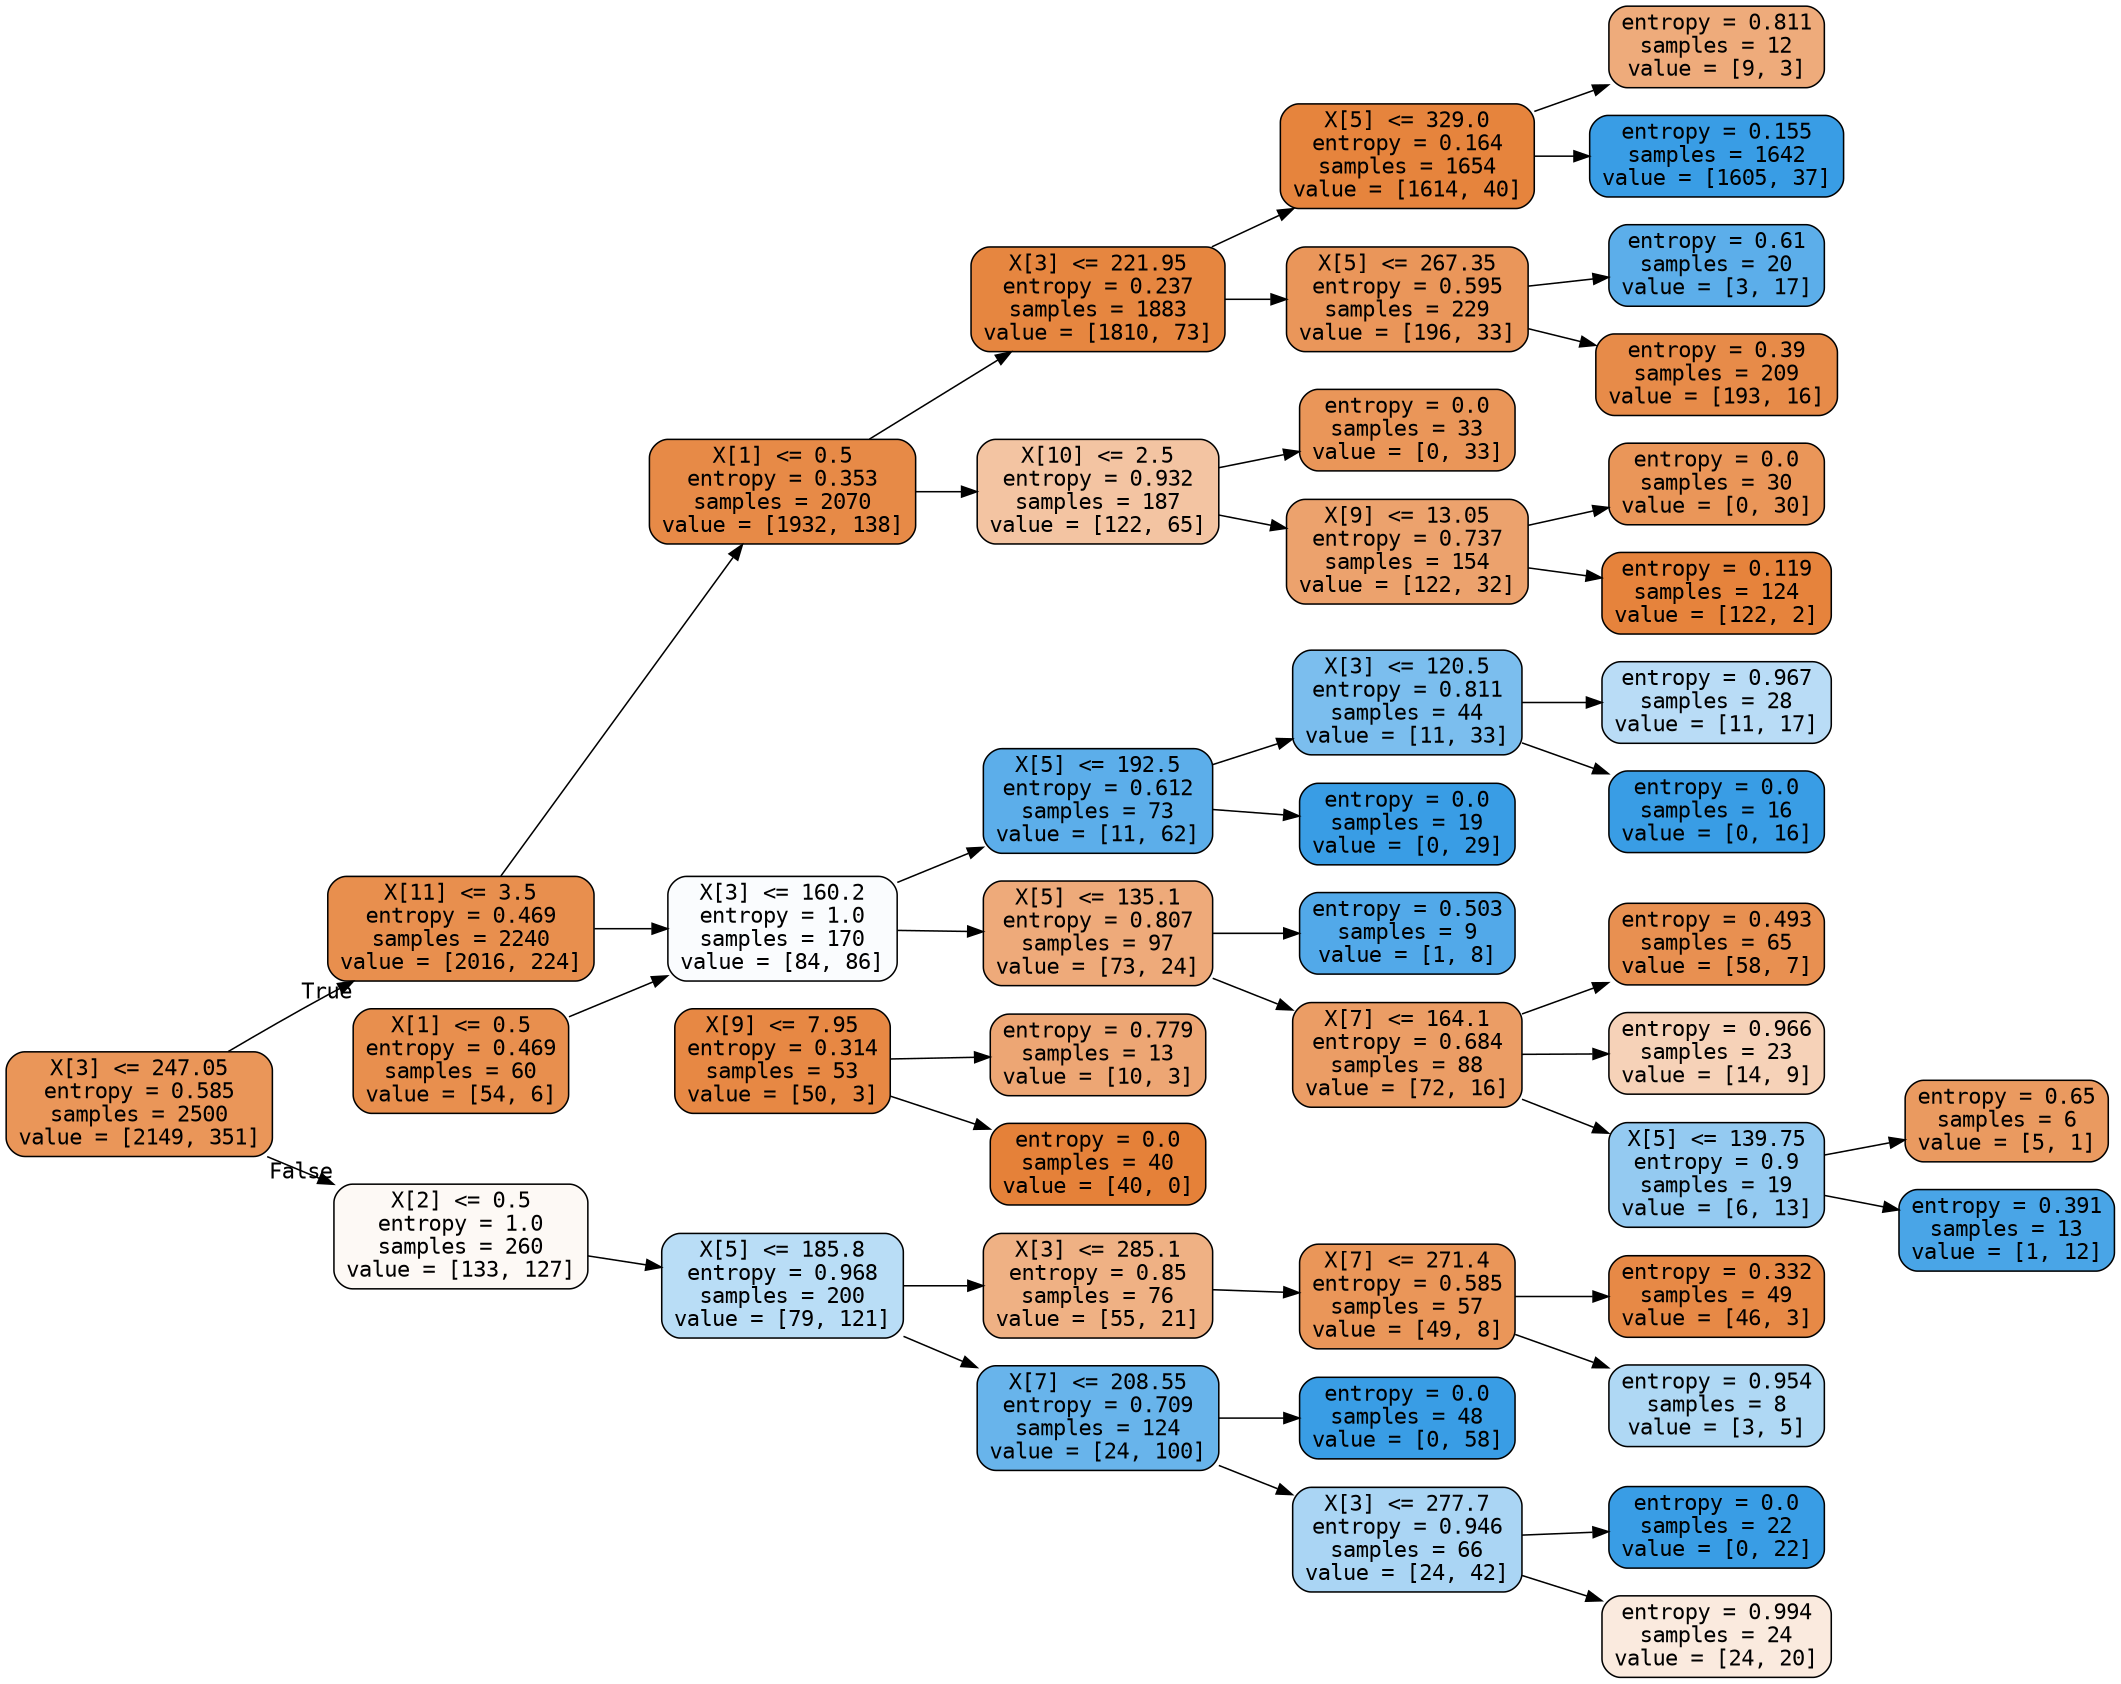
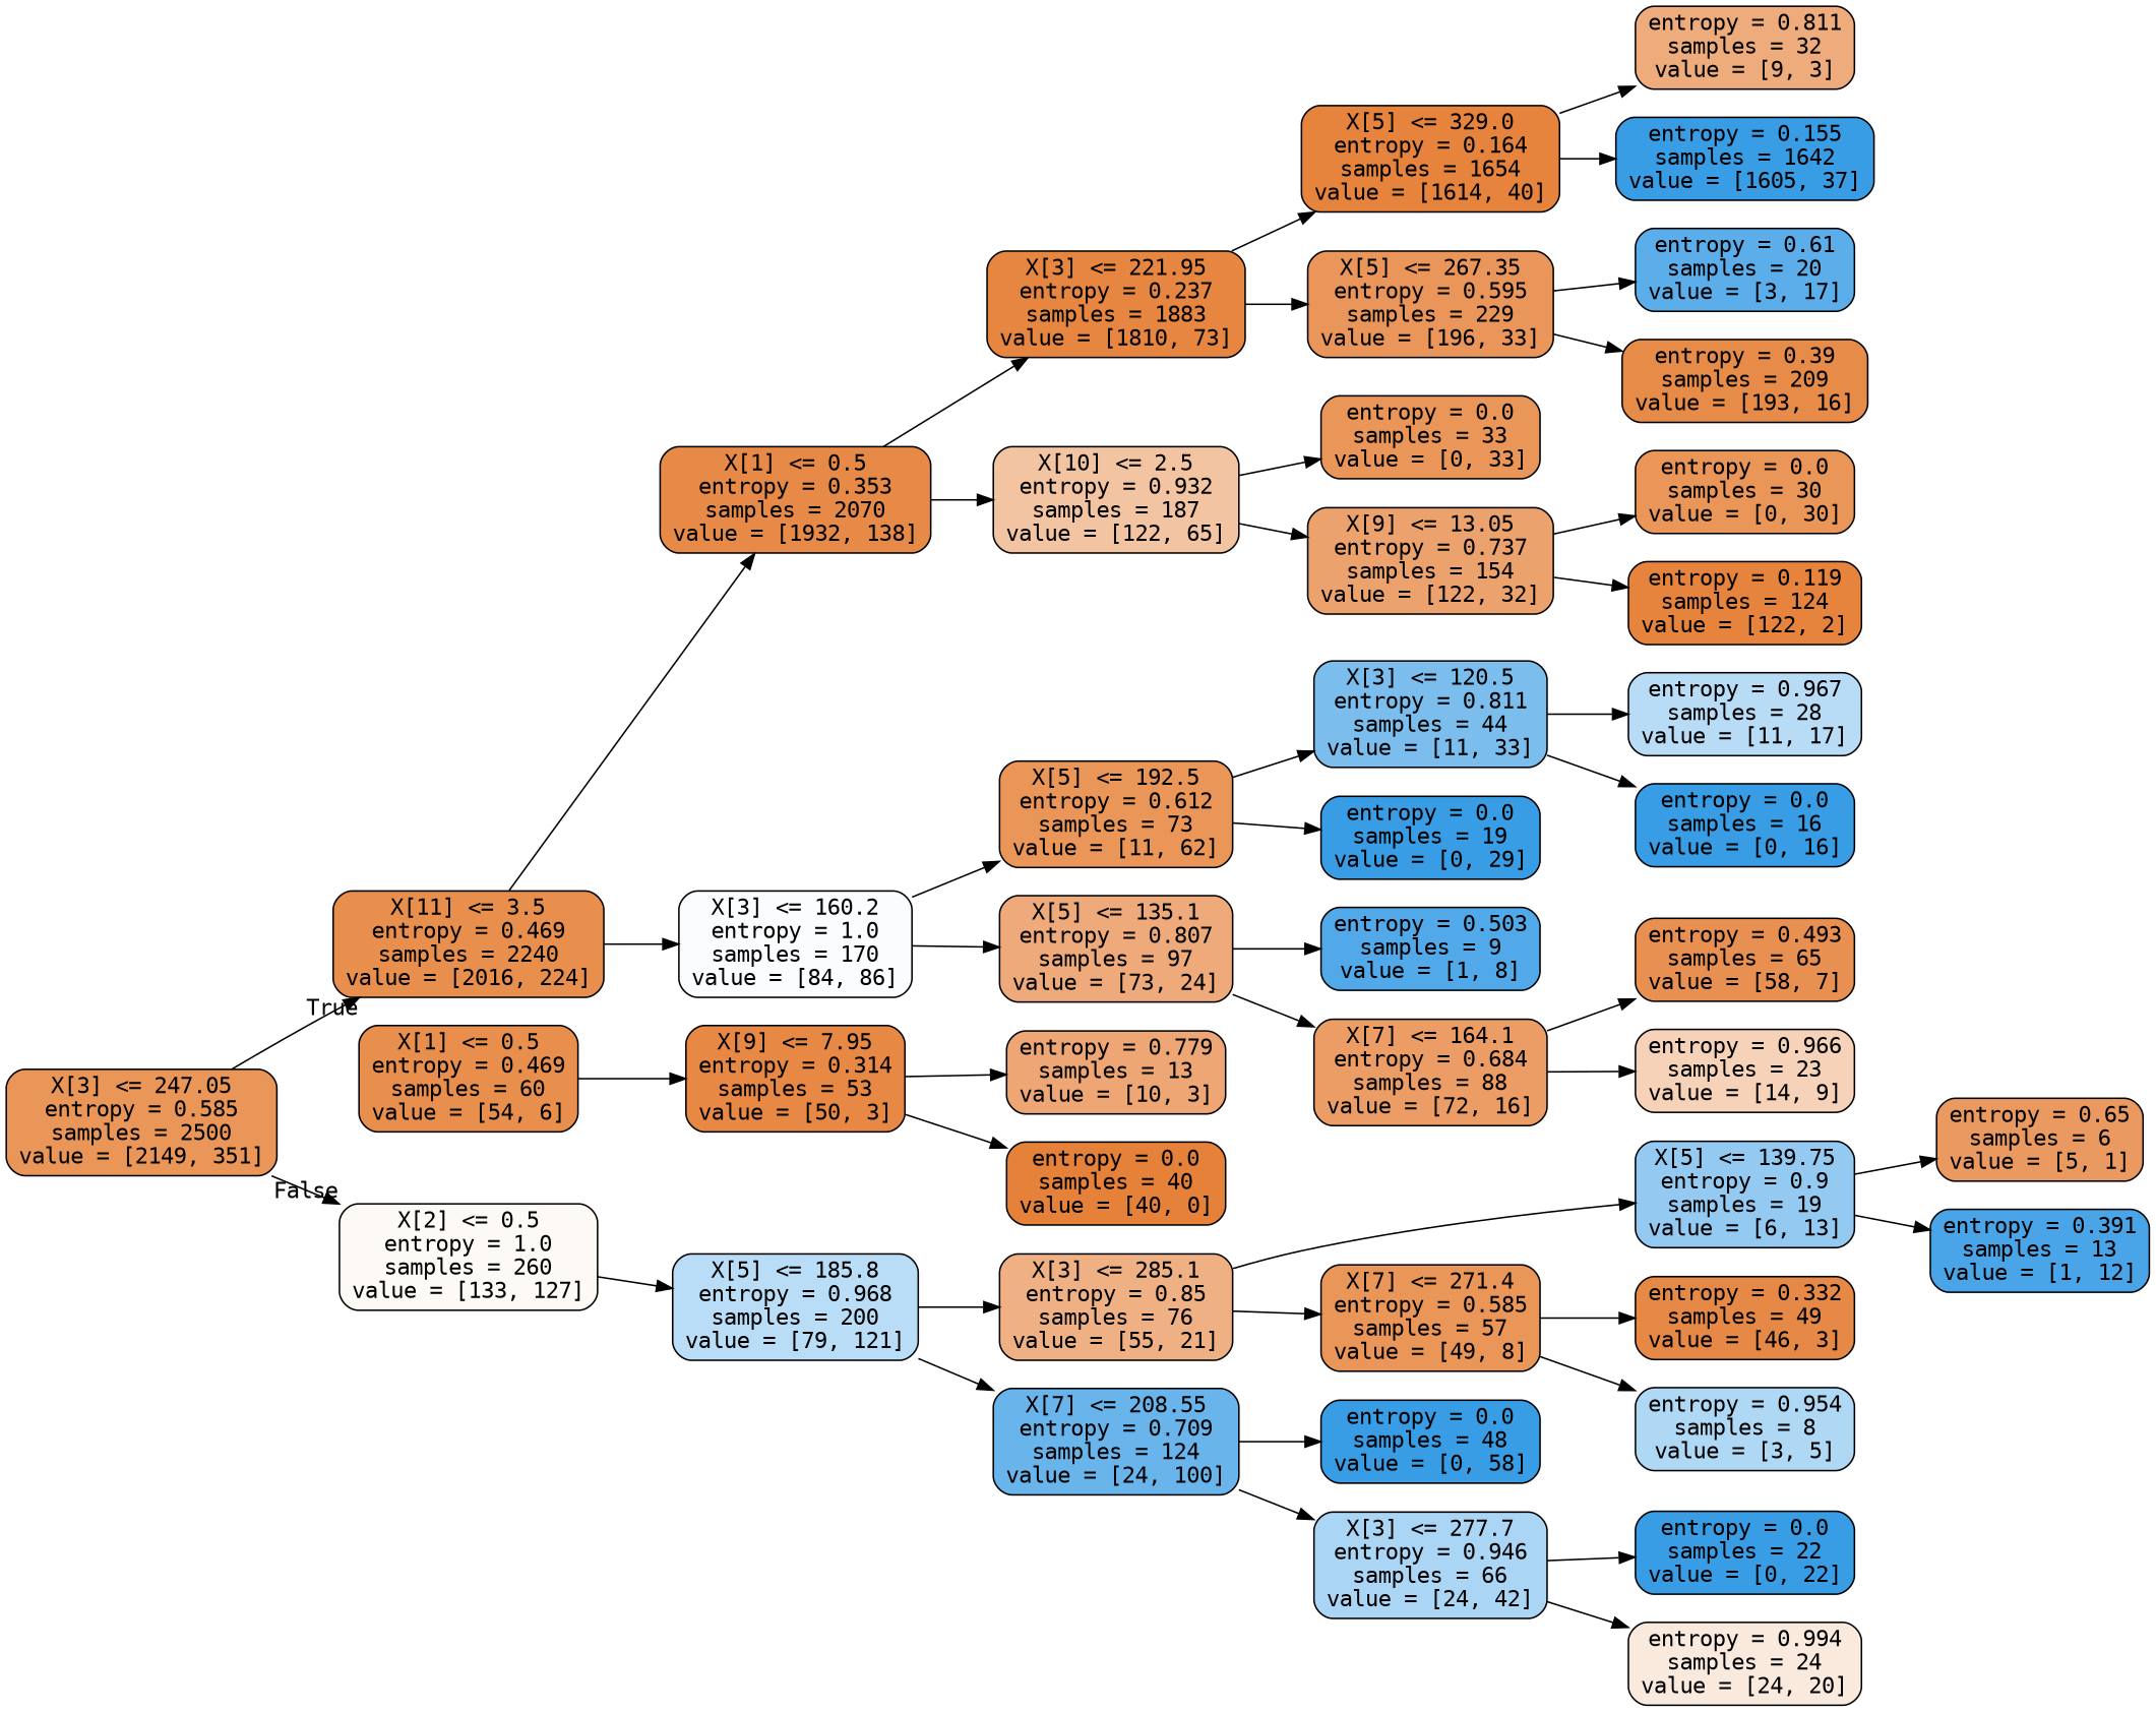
  digraph {
    fontname="DejaVu Sans Mono"
    rankdir=LR
    node [color=black fillcolor="#399de5ff" fontname="DejaVu Sans Mono" shape=box style="filled, rounded"]
    edge [fontname="DejaVu Sans Mono"]
    n1 [fillcolor="#e58139d5" label="X[3] <= 247.05\nentropy = 0.585\nsamples = 2500\nvalue = [2149, 351]"]
    n2 [fillcolor="#e58139e3" label="X[11] <= 3.5\nentropy = 0.469\nsamples = 2240\nvalue = [2016, 224]"]
    n3 [fillcolor="#e581390c" label="X[2] <= 0.5\nentropy = 1.0\nsamples = 260\nvalue = [133, 127]"]
    n4 [fillcolor="#e58139ed" label="X[1] <= 0.5\nentropy = 0.353\nsamples = 2070\nvalue = [1932, 138]"]
    n5 [fillcolor="#399de506" label="X[3] <= 160.2\nentropy = 1.0\nsamples = 170\nvalue = [84, 86]"]
    n6 [fillcolor="#399de559" label="X[5] <= 185.8\nentropy = 0.968\nsamples = 200\nvalue = [79, 121]"]
    n7 [fillcolor="#e58139f5" label="X[3] <= 221.95\nentropy = 0.237\nsamples = 1883\nvalue = [1810, 73]"]
    n8 [fillcolor="#e5813977" label="X[10] <= 2.5\nentropy = 0.932\nsamples = 187\nvalue = [122, 65]"]
-   n9 [fillcolor="#399de5d2" label="X[5] <= 192.5\nentropy = 0.612\nsamples = 73\nvalue = [11, 62]"]
+   n9 [fillcolor="#e58139d5" label="X[5] <= 192.5\nentropy = 0.612\nsamples = 73\nvalue = [11, 62]"]
    n10 [fillcolor="#e58139ab" label="X[5] <= 135.1\nentropy = 0.807\nsamples = 97\nvalue = [73, 24]"]
    n11 [fillcolor="#e58139f9" label="X[5] <= 329.0\nentropy = 0.164\nsamples = 1654\nvalue = [1614, 40]"]
    n12 [fillcolor="#e58139d4" label="X[5] <= 267.35\nentropy = 0.595\nsamples = 229\nvalue = [196, 33]"]
    n13 [fillcolor="#e58139d5" label="entropy = 0.0\nsamples = 33\nvalue = [0, 33]"]
    n14 [fillcolor="#e58139bc" label="X[9] <= 13.05\nentropy = 0.737\nsamples = 154\nvalue = [122, 32]"]
    n15 [label="entropy = 0.155\nsamples = 1642\nvalue = [1605, 37]"]
-   n16 [fillcolor="#e58139aa" label="entropy = 0.811\nsamples = 12\nvalue = [9, 3]"]
+   n16 [fillcolor="#e58139aa" label="entropy = 0.811\nsamples = 32\nvalue = [9, 3]"]
    n17 [fillcolor="#e58139ea" label="entropy = 0.39\nsamples = 209\nvalue = [193, 16]"]
    n18 [fillcolor="#399de5d2" label="entropy = 0.61\nsamples = 20\nvalue = [3, 17]"]
    n19 [fillcolor="#e58139fb" label="entropy = 0.119\nsamples = 124\nvalue = [122, 2]"]
    n20 [fillcolor="#e58139d5" label="entropy = 0.0\nsamples = 30\nvalue = [0, 30]"]
    n21 [label="entropy = 0.0\nsamples = 19\nvalue = [0, 29]"]
    n22 [fillcolor="#399de5aa" label="X[3] <= 120.5\nentropy = 0.811\nsamples = 44\nvalue = [11, 33]"]
    n23 [fillcolor="#399de5df" label="entropy = 0.503\nsamples = 9\nvalue = [1, 8]"]
    n24 [fillcolor="#e58139c6" label="X[7] <= 164.1\nentropy = 0.684\nsamples = 88\nvalue = [72, 16]"]
    n25 [label="entropy = 0.0\nsamples = 16\nvalue = [0, 16]"]
    n26 [fillcolor="#399de55a" label="entropy = 0.967\nsamples = 28\nvalue = [11, 17]"]
    n27 [fillcolor="#e581395b" label="entropy = 0.966\nsamples = 23\nvalue = [14, 9]"]
    n28 [fillcolor="#e58139e0" label="entropy = 0.493\nsamples = 65\nvalue = [58, 7]"]
    n29 [fillcolor="#e581399e" label="X[3] <= 285.1\nentropy = 0.85\nsamples = 76\nvalue = [55, 21]"]
    n30 [fillcolor="#399de5c2" label="X[7] <= 208.55\nentropy = 0.709\nsamples = 124\nvalue = [24, 100]"]
    n31 [fillcolor="#e58139e3" label="X[1] <= 0.5\nentropy = 0.469\nsamples = 60\nvalue = [54, 6]"]
    n32 [fillcolor="#e58139f0" label="X[9] <= 7.95\nentropy = 0.314\nsamples = 53\nvalue = [50, 3]"]
    n33 [fillcolor="#e58139d5" label="X[7] <= 271.4\nentropy = 0.585\nsamples = 57\nvalue = [49, 8]"]
    n34 [fillcolor="#399de589" label="X[5] <= 139.75\nentropy = 0.9\nsamples = 19\nvalue = [6, 13]"]
    n35 [fillcolor="#399de56d" label="X[3] <= 277.7\nentropy = 0.946\nsamples = 66\nvalue = [24, 42]"]
    n36 [label="entropy = 0.0\nsamples = 48\nvalue = [0, 58]"]
    n37 [fillcolor="#e58139ee" label="entropy = 0.332\nsamples = 49\nvalue = [46, 3]"]
    n38 [fillcolor="#399de566" label="entropy = 0.954\nsamples = 8\nvalue = [3, 5]"]
    n39 [fillcolor="#e58139cc" label="entropy = 0.65\nsamples = 6\nvalue = [5, 1]"]
    n40 [fillcolor="#399de5ea" label="entropy = 0.391\nsamples = 13\nvalue = [1, 12]"]
    n41 [fillcolor="#e581392a" label="entropy = 0.994\nsamples = 24\nvalue = [24, 20]"]
    n42 [label="entropy = 0.0\nsamples = 22\nvalue = [0, 22]"]
    n43 [fillcolor="#e58139b3" label="entropy = 0.779\nsamples = 13\nvalue = [10, 3]"]
    n44 [fillcolor="#e58139ff" label="entropy = 0.0\nsamples = 40\nvalue = [40, 0]"]
    n1 -> n2 [headlabel=True labelangle=45 labeldistance=2.5]
    n1 -> n3 [headlabel=False labelangle=-45 labeldistance=2.5]
    n2 -> n4
    n2 -> n5
    n3 -> n6
    n4 -> n7
    n4 -> n8
    n5 -> n9
    n5 -> n10
    n6 -> n29
    n6 -> n30
    n7 -> n11
    n7 -> n12
    n8 -> n13
    n8 -> n14
    n9 -> n21
    n9 -> n22
    n10 -> n23
    n10 -> n24
    n11 -> n15
    n11 -> n16
    n12 -> n17
    n12 -> n18
    n14 -> n19
    n14 -> n20
    n22 -> n25
    n22 -> n26
    n24 -> n27
    n24 -> n28
    n29 -> n33
-   n24 -> n34
+   n29 -> n34
    n30 -> n35
    n30 -> n36
-   n31 -> n5
+   n31 -> n32
    n32 -> n43
    n32 -> n44
    n33 -> n37
    n33 -> n38
    n34 -> n39
    n34 -> n40
    n35 -> n41
    n35 -> n42
  }
